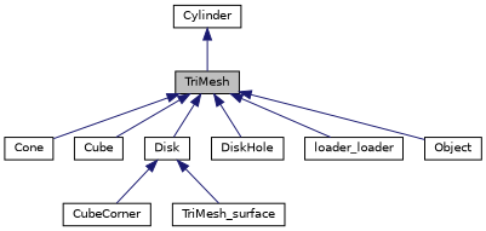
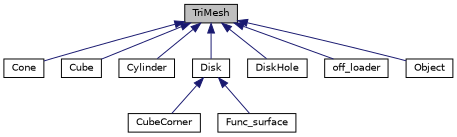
  digraph {
    node [color=black fillcolor=white fontname=Helvetica fontsize=10 shape=record style=filled]
    edge [color=midnightblue dir=back fontname=Helvetica fontsize=10 labelfontname=Helvetica labelfontsize=10 style=solid]
    n1 [fillcolor=grey75 fontcolor=black height=0.2 label=TriMesh width=0.4]
    n2 [height=0.2 label=Cone width=0.4]
    n3 [height=0.2 label=Cube width=0.4]
    n4 [height=0.2 label=Cylinder width=0.4]
    n5 [height=0.2 label=Disk width=0.4]
    n6 [height=0.2 label=DiskHole width=0.4]
-   n7 [height=0.2 label=loader_loader width=0.4]
+   n7 [height=0.2 label=off_loader width=0.4]
    n8 [height=0.2 label=Object width=0.4]
    n9 [height=0.2 label=CubeCorner width=0.4]
-   n10 [height=0.2 label=TriMesh_surface width=0.4]
+   n10 [height=0.2 label=Func_surface width=0.4]
    n1 -> n2
    n1 -> n3
-   n4 -> n1
+   n1 -> n4
    n1 -> n5
    n1 -> n6
    n1 -> n7
    n1 -> n8
    n5 -> n9
    n5 -> n10
  }
